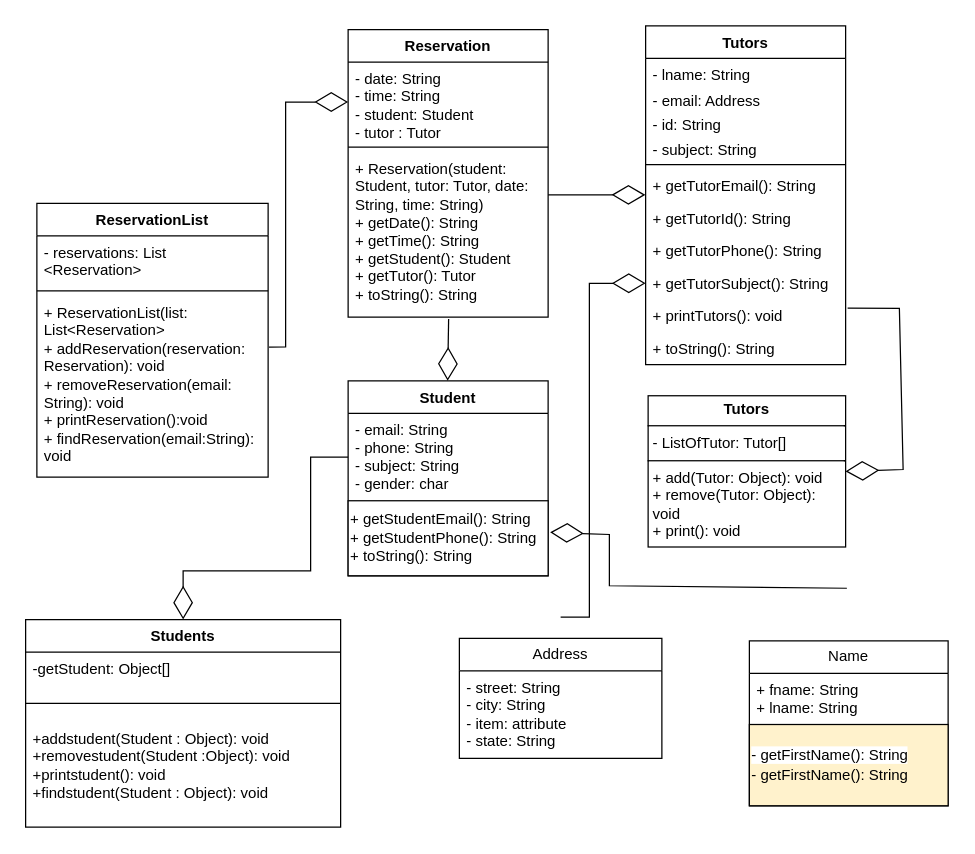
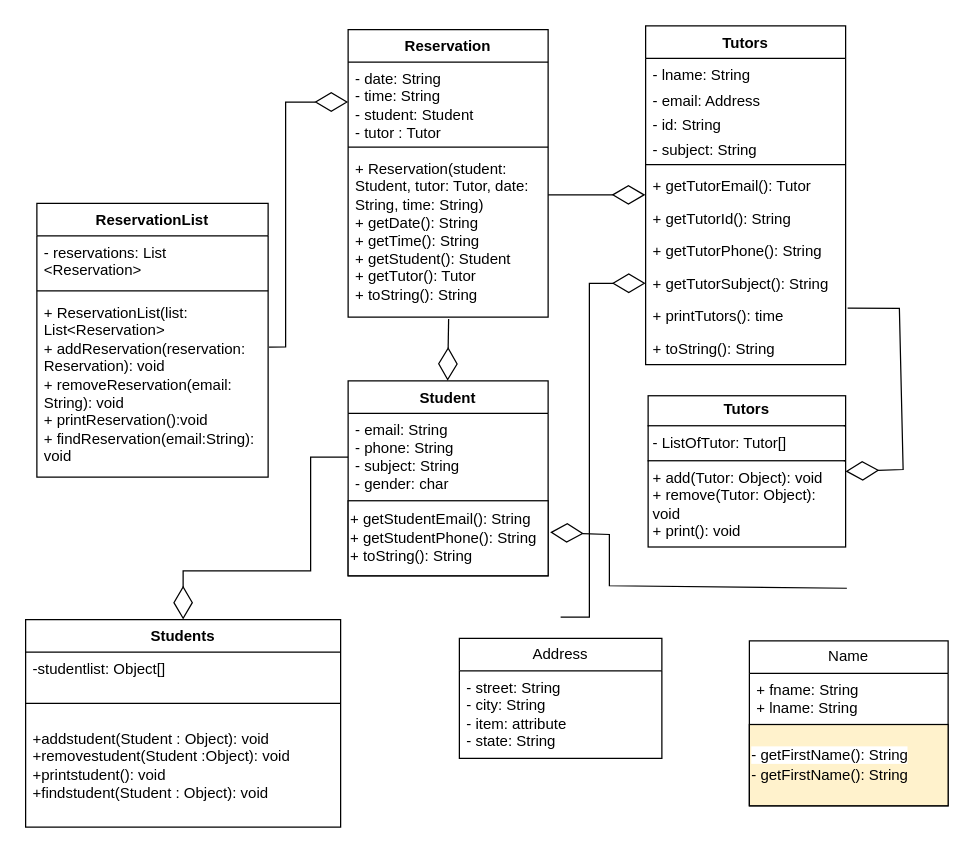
  <mxCell id="0" />
  <mxCell id="1" parent="0" />
  <mxCell id="2" value="Reservation" style="swimlane;fontStyle=1;align=center;verticalAlign=top;childLayout=stackLayout;horizontal=1;startSize=26;horizontalStack=0;resizeParent=1;resizeParentMax=0;resizeLast=0;collapsible=1;marginBottom=0;whiteSpace=wrap;html=1;" vertex="1" parent="1"><mxGeometry x="278" y="23" width="160" height="230" as="geometry"><mxRectangle x="-357" y="-64" width="95" height="26" as="alternateBounds" /></mxGeometry></mxCell>
  <mxCell id="3" value="- date: String&lt;div&gt;- time: String&lt;/div&gt;&lt;div&gt;- student: Student&lt;/div&gt;&lt;div&gt;- tutor : Tutor&lt;/div&gt;" style="text;strokeColor=none;fillColor=none;align=left;verticalAlign=top;spacingLeft=4;spacingRight=4;overflow=hidden;rotatable=0;points=[[0,0.5],[1,0.5]];portConstraint=eastwest;whiteSpace=wrap;html=1;" vertex="1" parent="2"><mxGeometry y="26" width="160" height="64" as="geometry" /></mxCell>
  <mxCell id="4" value="" style="line;strokeWidth=1;fillColor=none;align=left;verticalAlign=middle;spacingTop=-1;spacingLeft=3;spacingRight=3;rotatable=0;labelPosition=right;points=[];portConstraint=eastwest;strokeColor=inherit;" vertex="1" parent="2"><mxGeometry y="90" width="160" height="8" as="geometry" /></mxCell>
  <mxCell id="5" value="&lt;div&gt;+ Reservation(student: Student, tutor: Tutor, date: String, time: String)&lt;span style=&quot;background-color: initial;&quot;&gt;&lt;br&gt;&lt;/span&gt;&lt;/div&gt;&lt;div&gt;&lt;span style=&quot;background-color: initial;&quot;&gt;+ getDate(): String&lt;/span&gt;&lt;br&gt;&lt;/div&gt;&lt;div&gt;+ getTime(): String&lt;/div&gt;&lt;div&gt;+ getStudent(): Student&lt;/div&gt;&lt;div&gt;+ getTutor(): Tutor&lt;/div&gt;&lt;div&gt;+ toString(): String&lt;/div&gt;" style="text;strokeColor=none;fillColor=none;align=left;verticalAlign=top;spacingLeft=4;spacingRight=4;overflow=hidden;rotatable=0;points=[[0,0.5],[1,0.5]];portConstraint=eastwest;whiteSpace=wrap;html=1;" vertex="1" parent="2"><mxGeometry y="98" width="160" height="132" as="geometry" /></mxCell>
  <mxCell id="6" value="&lt;p style=&quot;margin:0px;margin-top:4px;text-align:center;&quot;&gt;&lt;b&gt;Tutors&lt;/b&gt;&lt;/p&gt;&lt;hr size=&quot;1&quot; style=&quot;border-style:solid;&quot;&gt;&lt;p style=&quot;margin:0px;margin-left:4px;&quot;&gt;- ListOfTutor: Tutor[]&lt;/p&gt;&lt;hr size=&quot;1&quot; style=&quot;border-style:solid;&quot;&gt;&lt;p style=&quot;margin:0px;margin-left:4px;&quot;&gt;+ add(Tutor: Object): void&lt;/p&gt;&lt;p style=&quot;margin:0px;margin-left:4px;&quot;&gt;+ remove(Tutor: Object): void&lt;/p&gt;&lt;p style=&quot;margin:0px;margin-left:4px;&quot;&gt;+ print(): void&lt;/p&gt;" style="verticalAlign=top;align=left;overflow=fill;html=1;whiteSpace=wrap;" vertex="1" parent="1"><mxGeometry x="518" y="316" width="158" height="121" as="geometry" /></mxCell>
  <mxCell id="7" value="Name" style="swimlane;fontStyle=0;childLayout=stackLayout;horizontal=1;startSize=26;fillColor=none;horizontalStack=0;resizeParent=1;resizeParentMax=0;resizeLast=0;collapsible=1;marginBottom=0;whiteSpace=wrap;html=1;" vertex="1" parent="1"><mxGeometry x="599" y="512" width="159" height="132" as="geometry" /></mxCell>
  <mxCell id="8" value="+ fname: String&lt;div&gt;+ lname: String&lt;br&gt;&lt;/div&gt;" style="text;strokeColor=none;fillColor=none;align=left;verticalAlign=top;spacingLeft=4;spacingRight=4;overflow=hidden;rotatable=0;points=[[0,0.5],[1,0.5]];portConstraint=eastwest;whiteSpace=wrap;html=1;" vertex="1" parent="7"><mxGeometry y="26" width="159" height="41" as="geometry" /></mxCell>
  <mxCell id="9" value="&lt;div style=&quot;line-height: 30%;&quot;&gt;&lt;pre style=&quot;line-height: 30%;&quot;&gt;&lt;font style=&quot;font-size: 12px; background-color: rgb(255, 255, 255);&quot; face=&quot;Helvetica&quot;&gt;- getFirstName(): String&lt;/font&gt;&lt;/pre&gt;&lt;pre style=&quot;line-height: 30%;&quot;&gt;&lt;pre style=&quot;line-height: 30%;&quot;&gt;&lt;font face=&quot;Helvetica&quot;&gt;- getFirstName(): String&lt;/font&gt;&lt;/pre&gt;&lt;/pre&gt;&lt;/div&gt;" style="whiteSpace=wrap;html=1;align=left;fillColor=#fff2cc;" vertex="1" parent="7"><mxGeometry y="67" width="159" height="65" as="geometry" /></mxCell>
  <mxCell id="10" value="Address" style="swimlane;fontStyle=0;childLayout=stackLayout;horizontal=1;startSize=26;fillColor=none;horizontalStack=0;resizeParent=1;resizeParentMax=0;resizeLast=0;collapsible=1;marginBottom=0;whiteSpace=wrap;html=1;" vertex="1" parent="1"><mxGeometry x="367" y="510" width="162" height="96" as="geometry" /></mxCell>
  <mxCell id="11" value="- street: String&lt;div&gt;- city: String&lt;br&gt;&lt;/div&gt;&lt;div&gt;- item: attribute&lt;br&gt;&lt;/div&gt;&lt;div&gt;- state: String&lt;br&gt;&lt;/div&gt;" style="text;strokeColor=none;fillColor=none;align=left;verticalAlign=top;spacingLeft=4;spacingRight=4;overflow=hidden;rotatable=0;points=[[0,0.5],[1,0.5]];portConstraint=eastwest;whiteSpace=wrap;html=1;" vertex="1" parent="10"><mxGeometry y="26" width="162" height="70" as="geometry" /></mxCell>
  <mxCell id="12" value="Student" style="swimlane;fontStyle=1;align=center;verticalAlign=top;childLayout=stackLayout;horizontal=1;startSize=26;horizontalStack=0;resizeParent=1;resizeParentMax=0;resizeLast=0;collapsible=1;marginBottom=0;whiteSpace=wrap;html=1;" vertex="1" parent="1"><mxGeometry x="278" y="304" width="160" height="156" as="geometry" /></mxCell>
  <mxCell id="13" value="- email: String&lt;div&gt;- phone: String&lt;/div&gt;&lt;div&gt;- subject: String&lt;/div&gt;&lt;div&gt;- gender: char&lt;br&gt;&lt;div&gt;&lt;br&gt;&lt;/div&gt;&lt;/div&gt;" style="text;strokeColor=none;fillColor=none;align=left;verticalAlign=top;spacingLeft=4;spacingRight=4;overflow=hidden;rotatable=0;points=[[0,0.5],[1,0.5]];portConstraint=eastwest;whiteSpace=wrap;html=1;" vertex="1" parent="12"><mxGeometry y="26" width="160" height="70" as="geometry" /></mxCell>
  <mxCell id="14" value="&lt;span style=&quot;background-color: rgb(255, 255, 255);&quot;&gt;&lt;font style=&quot;font-size: 12px;&quot;&gt;+&amp;nbsp;getStudentEmail(): String&lt;/font&gt;&lt;/span&gt;&lt;div&gt;&lt;font style=&quot;font-size: 12px;&quot;&gt;&lt;span style=&quot;background-color: rgb(255, 255, 255);&quot;&gt;+&amp;nbsp;&lt;/span&gt;&lt;span style=&quot;background-color: rgb(255, 255, 255);&quot;&gt;&lt;font style=&quot;font-size: 12px;&quot; face=&quot;Helvetica&quot;&gt;getStudentPhone(): String&lt;/font&gt;&lt;/span&gt;&lt;/font&gt;&lt;/div&gt;&lt;div&gt;&lt;font style=&quot;font-size: 12px;&quot;&gt;+ toString(): String&lt;/font&gt;&lt;span style=&quot;font-size: 9.8pt; background-color: rgb(255, 255, 255);&quot;&gt;&lt;font face=&quot;Helvetica&quot;&gt;&lt;br&gt;&lt;/font&gt;&lt;/span&gt;&lt;/div&gt;" style="whiteSpace=wrap;html=1;align=left;" vertex="1" parent="12"><mxGeometry y="96" width="160" height="60" as="geometry" /></mxCell>
  <mxCell id="15" value="Students" style="swimlane;fontStyle=1;align=center;verticalAlign=top;childLayout=stackLayout;horizontal=1;startSize=26;horizontalStack=0;resizeParent=1;resizeParentMax=0;resizeLast=0;collapsible=1;marginBottom=0;whiteSpace=wrap;html=1;" vertex="1" parent="1"><mxGeometry x="20" y="495" width="252" height="166" as="geometry" /></mxCell>
- <mxCell id="16" value="-getStudent: Object[]" style="text;strokeColor=none;fillColor=none;align=left;verticalAlign=top;spacingLeft=4;spacingRight=4;overflow=hidden;rotatable=0;points=[[0,0.5],[1,0.5]];portConstraint=eastwest;whiteSpace=wrap;html=1;" vertex="1" parent="15"><mxGeometry y="26" width="252" height="26" as="geometry" /></mxCell>
+ <mxCell id="16" value="-studentlist: Object[]" style="text;strokeColor=none;fillColor=none;align=left;verticalAlign=top;spacingLeft=4;spacingRight=4;overflow=hidden;rotatable=0;points=[[0,0.5],[1,0.5]];portConstraint=eastwest;whiteSpace=wrap;html=1;" vertex="1" parent="15"><mxGeometry y="26" width="252" height="26" as="geometry" /></mxCell>
  <mxCell id="17" value="" style="line;strokeWidth=1;fillColor=none;align=left;verticalAlign=middle;spacingTop=-1;spacingLeft=3;spacingRight=3;rotatable=0;labelPosition=right;points=[];portConstraint=eastwest;strokeColor=inherit;" vertex="1" parent="15"><mxGeometry y="52" width="252" height="30" as="geometry" /></mxCell>
  <mxCell id="18" value="+addstudent(Student : Object): void&lt;div&gt;+removestudent(Student :Object): void&lt;/div&gt;&lt;div&gt;+printstudent(): void&lt;/div&gt;&lt;div&gt;+findstudent(Student : Object): void&lt;/div&gt;" style="text;strokeColor=none;fillColor=none;align=left;verticalAlign=top;spacingLeft=4;spacingRight=4;overflow=hidden;rotatable=0;points=[[0,0.5],[1,0.5]];portConstraint=eastwest;whiteSpace=wrap;html=1;" vertex="1" parent="15"><mxGeometry y="82" width="252" height="84" as="geometry" /></mxCell>
  <mxCell id="19" value="Tutors" style="swimlane;fontStyle=1;align=center;verticalAlign=top;childLayout=stackLayout;horizontal=1;startSize=26;horizontalStack=0;resizeParent=1;resizeParentMax=0;resizeLast=0;collapsible=1;marginBottom=0;whiteSpace=wrap;html=1;" vertex="1" parent="1"><mxGeometry x="516" y="20" width="160" height="271" as="geometry" /></mxCell>
  <mxCell id="20" value="- lname: String" style="text;strokeColor=none;fillColor=none;align=left;verticalAlign=top;spacingLeft=4;spacingRight=4;overflow=hidden;rotatable=0;points=[[0,0.5],[1,0.5]];portConstraint=eastwest;whiteSpace=wrap;html=1;" vertex="1" parent="19"><mxGeometry y="26" width="160" height="21" as="geometry" /></mxCell>
  <mxCell id="21" value="- email: Address" style="text;strokeColor=none;fillColor=none;align=left;verticalAlign=top;spacingLeft=4;spacingRight=4;overflow=hidden;rotatable=0;points=[[0,0.5],[1,0.5]];portConstraint=eastwest;whiteSpace=wrap;html=1;" vertex="1" parent="19"><mxGeometry y="47" width="160" height="19" as="geometry" /></mxCell>
  <mxCell id="22" value="- id: String" style="text;strokeColor=none;fillColor=none;align=left;verticalAlign=top;spacingLeft=4;spacingRight=4;overflow=hidden;rotatable=0;points=[[0,0.5],[1,0.5]];portConstraint=eastwest;whiteSpace=wrap;html=1;" vertex="1" parent="19"><mxGeometry y="66" width="160" height="20" as="geometry" /></mxCell>
  <mxCell id="23" value="- subject: String" style="text;strokeColor=none;fillColor=none;align=left;verticalAlign=top;spacingLeft=4;spacingRight=4;overflow=hidden;rotatable=0;points=[[0,0.5],[1,0.5]];portConstraint=eastwest;whiteSpace=wrap;html=1;" vertex="1" parent="19"><mxGeometry y="86" width="160" height="21" as="geometry" /></mxCell>
  <mxCell id="24" value="" style="line;strokeWidth=1;fillColor=none;align=left;verticalAlign=middle;spacingTop=-1;spacingLeft=3;spacingRight=3;rotatable=0;labelPosition=right;points=[];portConstraint=eastwest;strokeColor=inherit;" vertex="1" parent="19"><mxGeometry y="107" width="160" height="8" as="geometry" /></mxCell>
- <mxCell id="25" value="+ getTutorEmail(): String" style="text;strokeColor=none;fillColor=none;align=left;verticalAlign=top;spacingLeft=4;spacingRight=4;overflow=hidden;rotatable=0;points=[[0,0.5],[1,0.5]];portConstraint=eastwest;whiteSpace=wrap;html=1;" vertex="1" parent="19"><mxGeometry y="115" width="160" height="26" as="geometry" /></mxCell>
+ <mxCell id="25" value="+ getTutorEmail(): Tutor" style="text;strokeColor=none;fillColor=none;align=left;verticalAlign=top;spacingLeft=4;spacingRight=4;overflow=hidden;rotatable=0;points=[[0,0.5],[1,0.5]];portConstraint=eastwest;whiteSpace=wrap;html=1;" vertex="1" parent="19"><mxGeometry y="115" width="160" height="26" as="geometry" /></mxCell>
  <mxCell id="26" value="+ getTutorId(): String" style="text;strokeColor=none;fillColor=none;align=left;verticalAlign=top;spacingLeft=4;spacingRight=4;overflow=hidden;rotatable=0;points=[[0,0.5],[1,0.5]];portConstraint=eastwest;whiteSpace=wrap;html=1;" vertex="1" parent="19"><mxGeometry y="141" width="160" height="26" as="geometry" /></mxCell>
  <mxCell id="27" value="+ getTutorPhone(): String" style="text;strokeColor=none;fillColor=none;align=left;verticalAlign=top;spacingLeft=4;spacingRight=4;overflow=hidden;rotatable=0;points=[[0,0.5],[1,0.5]];portConstraint=eastwest;whiteSpace=wrap;html=1;" vertex="1" parent="19"><mxGeometry y="167" width="160" height="26" as="geometry" /></mxCell>
  <mxCell id="28" value="+ getTutorSubject(): String" style="text;strokeColor=none;fillColor=none;align=left;verticalAlign=top;spacingLeft=4;spacingRight=4;overflow=hidden;rotatable=0;points=[[0,0.5],[1,0.5]];portConstraint=eastwest;whiteSpace=wrap;html=1;" vertex="1" parent="19"><mxGeometry y="193" width="160" height="26" as="geometry" /></mxCell>
- <mxCell id="29" value="+ printTutors(): void" style="text;strokeColor=none;fillColor=none;align=left;verticalAlign=top;spacingLeft=4;spacingRight=4;overflow=hidden;rotatable=0;points=[[0,0.5],[1,0.5]];portConstraint=eastwest;whiteSpace=wrap;html=1;" vertex="1" parent="19"><mxGeometry y="219" width="160" height="26" as="geometry" /></mxCell>
+ <mxCell id="29" value="+ printTutors(): time" style="text;strokeColor=none;fillColor=none;align=left;verticalAlign=top;spacingLeft=4;spacingRight=4;overflow=hidden;rotatable=0;points=[[0,0.5],[1,0.5]];portConstraint=eastwest;whiteSpace=wrap;html=1;" vertex="1" parent="19"><mxGeometry y="219" width="160" height="26" as="geometry" /></mxCell>
  <mxCell id="30" value="+ toString(): String" style="text;strokeColor=none;fillColor=none;align=left;verticalAlign=top;spacingLeft=4;spacingRight=4;overflow=hidden;rotatable=0;points=[[0,0.5],[1,0.5]];portConstraint=eastwest;whiteSpace=wrap;html=1;" vertex="1" parent="19"><mxGeometry y="245" width="160" height="26" as="geometry" /></mxCell>
  <mxCell id="31" value="ReservationList" style="swimlane;fontStyle=1;align=center;verticalAlign=top;childLayout=stackLayout;horizontal=1;startSize=26;horizontalStack=0;resizeParent=1;resizeParentMax=0;resizeLast=0;collapsible=1;marginBottom=0;whiteSpace=wrap;html=1;" vertex="1" parent="1"><mxGeometry x="29" y="162" width="185" height="219" as="geometry" /></mxCell>
  <mxCell id="32" value="- reservations: List &amp;lt;Reservation&amp;gt;" style="text;strokeColor=none;fillColor=none;align=left;verticalAlign=top;spacingLeft=4;spacingRight=4;overflow=hidden;rotatable=0;points=[[0,0.5],[1,0.5]];portConstraint=eastwest;whiteSpace=wrap;html=1;" vertex="1" parent="31"><mxGeometry y="26" width="185" height="40" as="geometry" /></mxCell>
  <mxCell id="33" value="" style="line;strokeWidth=1;fillColor=none;align=left;verticalAlign=middle;spacingTop=-1;spacingLeft=3;spacingRight=3;rotatable=0;labelPosition=right;points=[];portConstraint=eastwest;strokeColor=inherit;" vertex="1" parent="31"><mxGeometry y="66" width="185" height="8" as="geometry" /></mxCell>
  <mxCell id="34" value="&lt;div&gt;+ ReservationList(list: List&amp;lt;Reservation&amp;gt;&lt;/div&gt;+ addReservation(reservation: Reservation): void&lt;div&gt;+ removeReservation(email: String): void&lt;/div&gt;&lt;div&gt;+ printReservation():void&lt;/div&gt;&lt;div&gt;+ findReservation(email:String): void&lt;/div&gt;" style="text;strokeColor=none;fillColor=none;align=left;verticalAlign=top;spacingLeft=4;spacingRight=4;overflow=hidden;rotatable=0;points=[[0,0.5],[1,0.5]];portConstraint=eastwest;whiteSpace=wrap;html=1;" vertex="1" parent="31"><mxGeometry y="74" width="185" height="145" as="geometry" /></mxCell>
  <mxCell id="35" value="" style="endArrow=diamondThin;endFill=0;endSize=24;html=1;rounded=0;fontSize=12;curved=1;entryX=-0.014;entryY=-0.223;entryDx=0;entryDy=0;entryPerimeter=0;exitX=1.019;exitY=0.259;exitDx=0;exitDy=0;exitPerimeter=0;" edge="1" parent="1"><mxGeometry width="160" relative="1" as="geometry"><mxPoint x="438" y="155.268" as="sourcePoint" /><mxPoint x="515.72" y="155.282" as="targetPoint" /></mxGeometry></mxCell>
  <mxCell id="36" value="" style="endArrow=diamondThin;endFill=0;endSize=24;html=1;rounded=0;fontSize=12;curved=1;exitX=0.446;exitY=1.006;exitDx=0;exitDy=0;exitPerimeter=0;entryX=0.441;entryY=-0.005;entryDx=0;entryDy=0;entryPerimeter=0;" edge="1" parent="1"><mxGeometry width="160" relative="1" as="geometry"><mxPoint x="358.4" y="254.572" as="sourcePoint" /><mxPoint x="357.6" y="304" as="targetPoint" /></mxGeometry></mxCell>
  <mxCell id="37" value="" style="endArrow=diamondThin;endFill=0;endSize=24;html=1;rounded=0;entryX=1.01;entryY=0.421;entryDx=0;entryDy=0;entryPerimeter=0;" edge="1" parent="1" target="14"><mxGeometry width="160" relative="1" as="geometry"><mxPoint x="677" y="470" as="sourcePoint" /><mxPoint x="474" y="452" as="targetPoint" /><Array as="points"><mxPoint x="487" y="468" /><mxPoint x="487" y="427" /></Array></mxGeometry></mxCell>
  <mxCell id="38" value="" style="endArrow=diamondThin;endFill=0;endSize=24;html=1;rounded=0;entryX=0;entryY=0.5;entryDx=0;entryDy=0;" edge="1" parent="1" target="28"><mxGeometry width="160" relative="1" as="geometry"><mxPoint x="448" y="493" as="sourcePoint" /><mxPoint x="469" y="309" as="targetPoint" /><Array as="points"><mxPoint x="471" y="493" /><mxPoint x="471" y="226" /></Array></mxGeometry></mxCell>
  <mxCell id="39" value="" style="endArrow=diamondThin;endFill=0;endSize=24;html=1;rounded=0;exitX=0;exitY=0.5;exitDx=0;exitDy=0;entryX=0.5;entryY=0;entryDx=0;entryDy=0;" edge="1" parent="1" source="13" target="15"><mxGeometry width="160" relative="1" as="geometry"><mxPoint x="309" y="378" as="sourcePoint" /><mxPoint x="469" y="378" as="targetPoint" /><Array as="points"><mxPoint x="248" y="365" /><mxPoint x="248" y="456" /><mxPoint x="146" y="456" /></Array></mxGeometry></mxCell>
  <mxCell id="40" value="" style="endArrow=diamondThin;endFill=0;endSize=24;html=1;rounded=0;exitX=1.004;exitY=0.283;exitDx=0;exitDy=0;exitPerimeter=0;entryX=0;entryY=0.5;entryDx=0;entryDy=0;" edge="1" parent="1" source="34" target="3"><mxGeometry width="160" relative="1" as="geometry"><mxPoint x="309" y="240" as="sourcePoint" /><mxPoint x="469" y="240" as="targetPoint" /><Array as="points"><mxPoint x="228" y="277" /><mxPoint x="228" y="81" /></Array></mxGeometry></mxCell>
  <mxCell id="41" value="" style="endArrow=diamondThin;endFill=0;endSize=24;html=1;rounded=0;exitX=1.01;exitY=0.267;exitDx=0;exitDy=0;exitPerimeter=0;entryX=1;entryY=0.5;entryDx=0;entryDy=0;" edge="1" parent="1" source="29" target="6"><mxGeometry width="160" relative="1" as="geometry"><mxPoint x="309" y="240" as="sourcePoint" /><mxPoint x="469" y="240" as="targetPoint" /><Array as="points"><mxPoint x="719" y="246" /><mxPoint x="722" y="375" /></Array></mxGeometry></mxCell>
